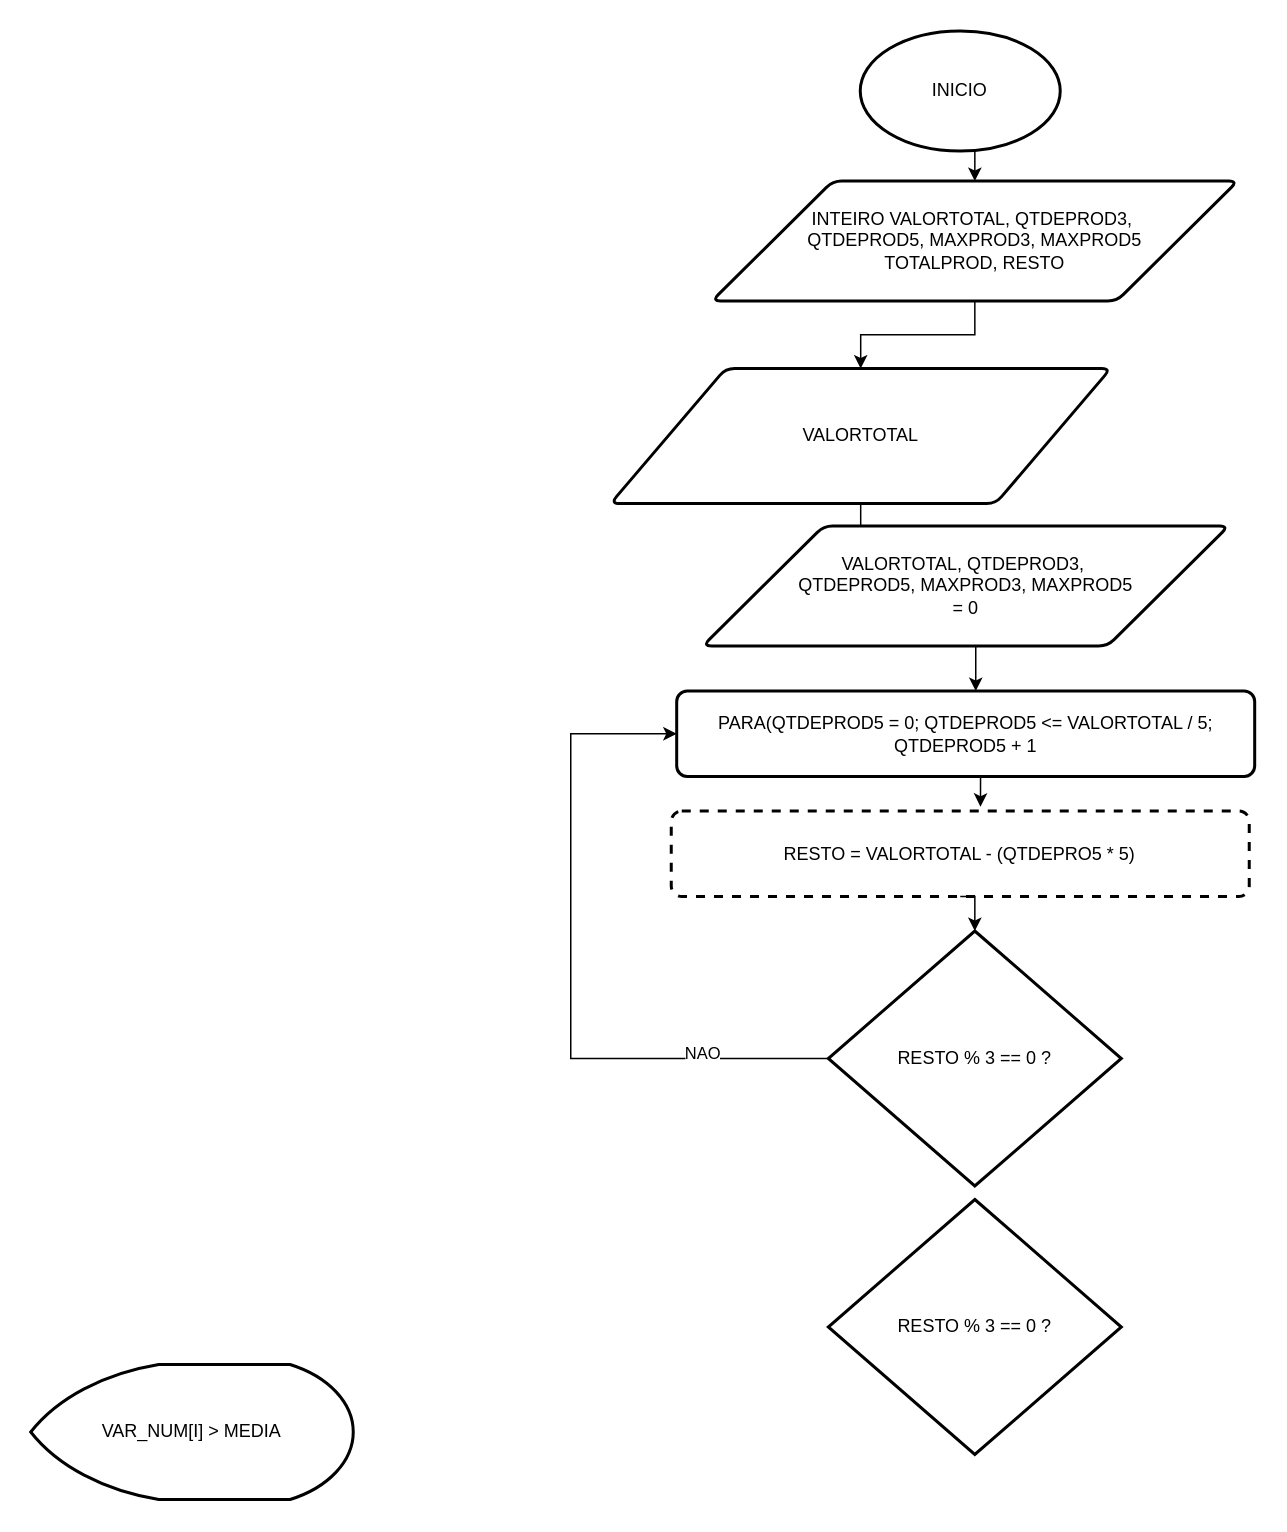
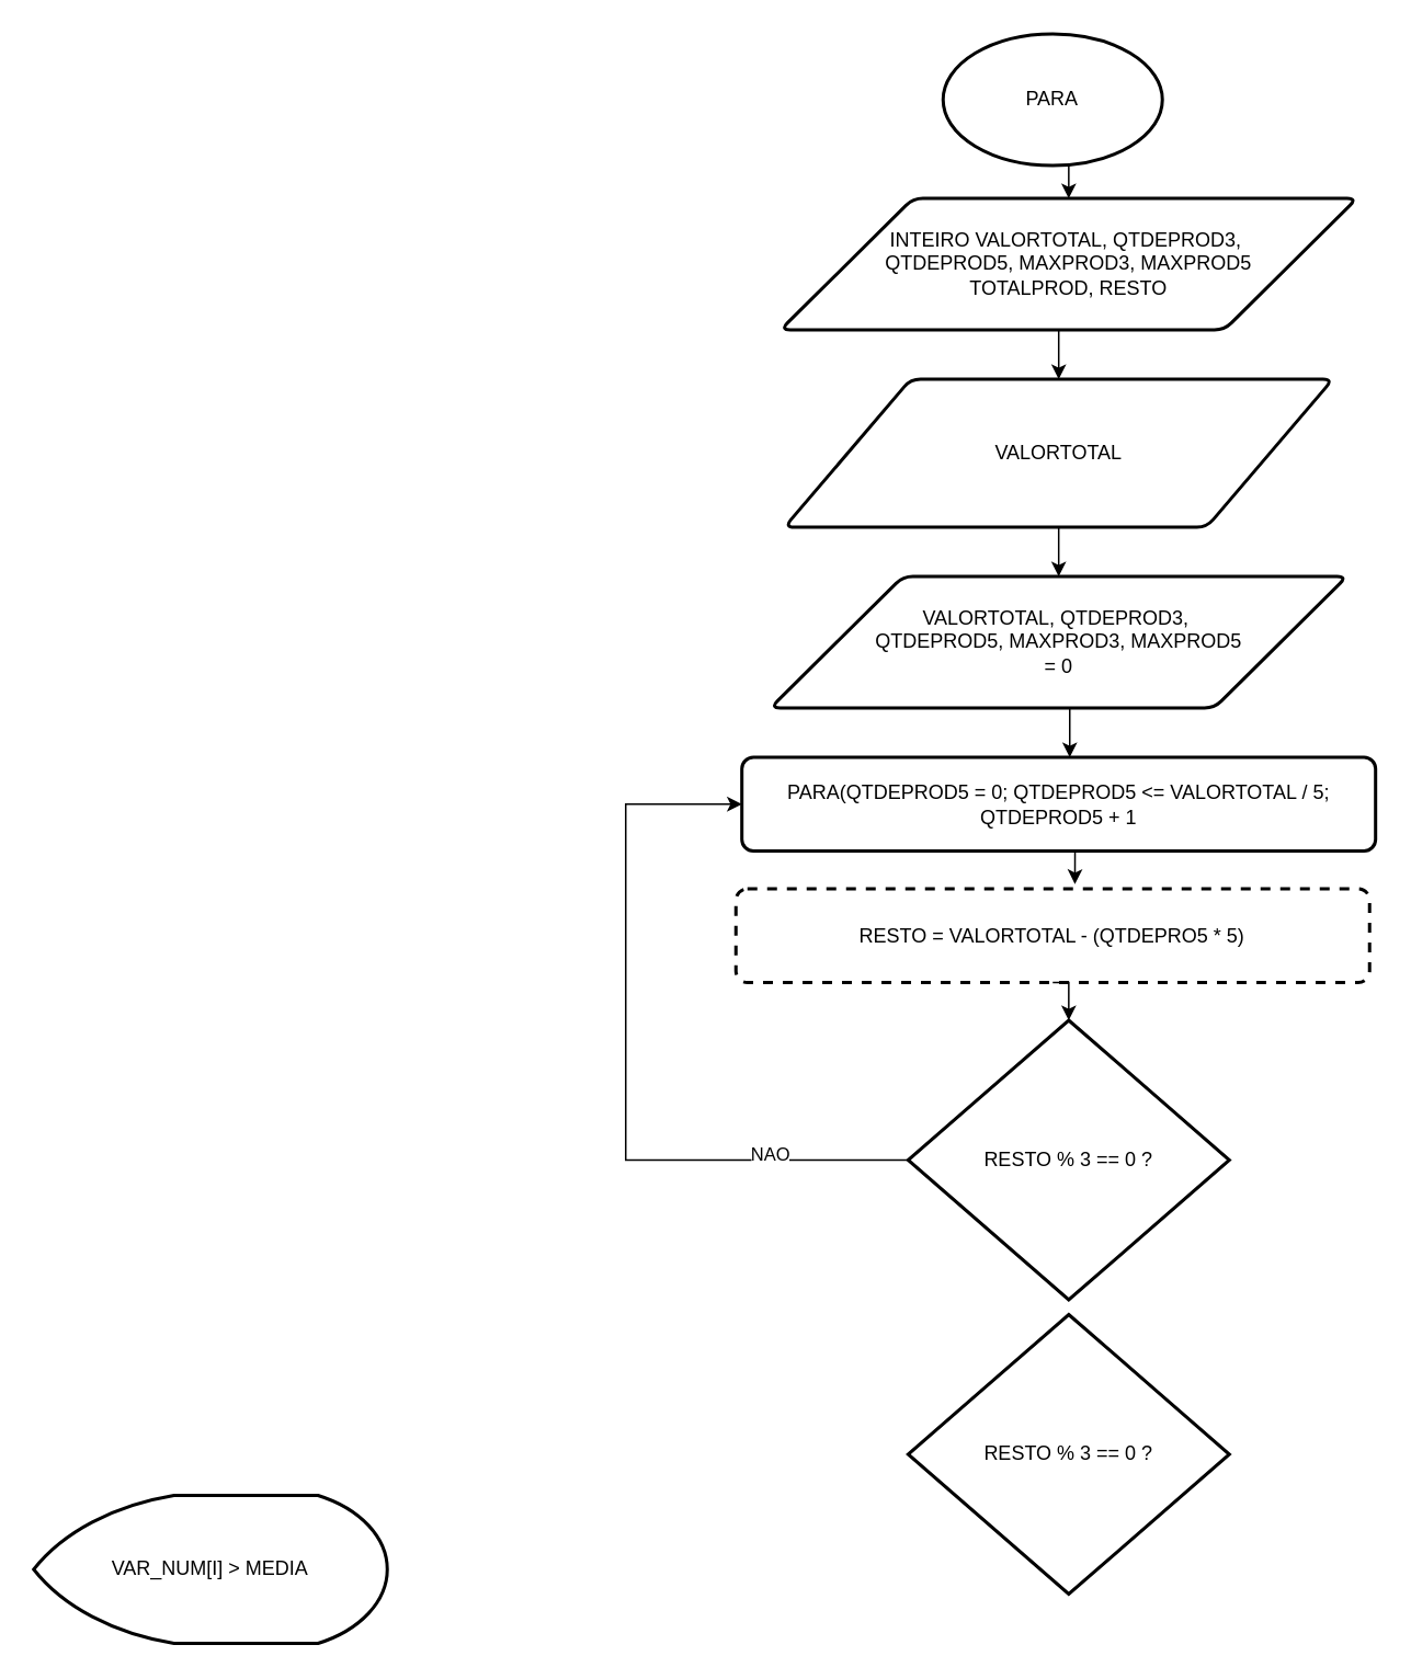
  <mxCell id="0" />
  <mxCell id="1" parent="0" />
  <mxCell id="2" style="edgeStyle=orthogonalEdgeStyle;rounded=0;orthogonalLoop=1;jettySize=auto;html=1;exitX=0.5;exitY=1;exitDx=0;exitDy=0;exitPerimeter=0;entryX=0.5;entryY=0;entryDx=0;entryDy=0;" edge="1" parent="1" source="3" target="5"><mxGeometry relative="1" as="geometry" /></mxCell>
- <mxCell id="3" value="&lt;font style=&quot;vertical-align: inherit;&quot;&gt;&lt;font style=&quot;vertical-align: inherit;&quot;&gt;INICIO&lt;/font&gt;&lt;/font&gt;" style="strokeWidth=2;html=1;shape=mxgraph.flowchart.start_1;whiteSpace=wrap;" vertex="1" parent="1"><mxGeometry x="573" y="20" width="133.33" height="80" as="geometry" /></mxCell>
+ <mxCell id="3" value="&lt;font style=&quot;vertical-align: inherit;&quot;&gt;&lt;font style=&quot;vertical-align: inherit;&quot;&gt;PARA&lt;/font&gt;&lt;/font&gt;" style="strokeWidth=2;html=1;shape=mxgraph.flowchart.start_1;whiteSpace=wrap;" vertex="1" parent="1"><mxGeometry x="573" y="20" width="133.33" height="80" as="geometry" /></mxCell>
  <mxCell id="4" style="edgeStyle=orthogonalEdgeStyle;rounded=0;orthogonalLoop=1;jettySize=auto;html=1;exitX=0.5;exitY=1;exitDx=0;exitDy=0;entryX=0.5;entryY=0;entryDx=0;entryDy=0;" edge="1" parent="1" source="5" target="7"><mxGeometry relative="1" as="geometry" /></mxCell>
  <mxCell id="5" value="&lt;font style=&quot;vertical-align: inherit;&quot;&gt;&lt;font style=&quot;vertical-align: inherit;&quot;&gt;&lt;font style=&quot;vertical-align: inherit;&quot;&gt;&lt;font style=&quot;vertical-align: inherit;&quot;&gt;&lt;font style=&quot;vertical-align: inherit;&quot;&gt;&lt;font style=&quot;vertical-align: inherit;&quot;&gt;&lt;font style=&quot;vertical-align: inherit;&quot;&gt;&lt;font style=&quot;vertical-align: inherit;&quot;&gt;&lt;font style=&quot;vertical-align: inherit;&quot;&gt;&lt;font style=&quot;vertical-align: inherit;&quot;&gt;INTEIRO VALORTOTAL, QTDEPROD3,&amp;nbsp;&lt;/font&gt;&lt;/font&gt;&lt;/font&gt;&lt;/font&gt;&lt;/font&gt;&lt;/font&gt;&lt;/font&gt;&lt;/font&gt;&lt;/font&gt;&lt;/font&gt;&lt;div&gt;&lt;font style=&quot;vertical-align: inherit;&quot;&gt;&lt;font style=&quot;vertical-align: inherit;&quot;&gt;&lt;font style=&quot;vertical-align: inherit;&quot;&gt;&lt;font style=&quot;vertical-align: inherit;&quot;&gt;&lt;font style=&quot;vertical-align: inherit;&quot;&gt;&lt;font style=&quot;vertical-align: inherit;&quot;&gt;&lt;font style=&quot;vertical-align: inherit;&quot;&gt;&lt;font style=&quot;vertical-align: inherit;&quot;&gt;&lt;font style=&quot;vertical-align: inherit;&quot;&gt;&lt;font style=&quot;vertical-align: inherit;&quot;&gt;&lt;font style=&quot;vertical-align: inherit;&quot;&gt;&lt;font style=&quot;vertical-align: inherit;&quot;&gt;QTDEPROD5, MAXPROD3, MAXPROD5&lt;/font&gt;&lt;/font&gt;&lt;/font&gt;&lt;/font&gt;&lt;/font&gt;&lt;/font&gt;&lt;/font&gt;&lt;/font&gt;&lt;/font&gt;&lt;/font&gt;&lt;/font&gt;&lt;/font&gt;&lt;/div&gt;&lt;div&gt;&lt;font style=&quot;vertical-align: inherit;&quot;&gt;&lt;font style=&quot;vertical-align: inherit;&quot;&gt;&lt;font style=&quot;vertical-align: inherit;&quot;&gt;&lt;font style=&quot;vertical-align: inherit;&quot;&gt;&lt;font style=&quot;vertical-align: inherit;&quot;&gt;&lt;font style=&quot;vertical-align: inherit;&quot;&gt;TOTALPROD, RESTO&lt;/font&gt;&lt;/font&gt;&lt;/font&gt;&lt;/font&gt;&lt;/font&gt;&lt;/font&gt;&lt;/div&gt;" style="shape=parallelogram;html=1;strokeWidth=2;perimeter=parallelogramPerimeter;whiteSpace=wrap;rounded=1;arcSize=12;size=0.23;" vertex="1" parent="1"><mxGeometry x="474.09" y="120" width="350.58" height="80" as="geometry" /></mxCell>
  <mxCell id="6" style="edgeStyle=orthogonalEdgeStyle;rounded=0;orthogonalLoop=1;jettySize=auto;html=1;exitX=0.5;exitY=1;exitDx=0;exitDy=0;entryX=0.5;entryY=0;entryDx=0;entryDy=0;" edge="1" parent="1" source="7" target="14"><mxGeometry relative="1" as="geometry" /></mxCell>
- <mxCell id="7" value="&lt;font style=&quot;vertical-align: inherit;&quot;&gt;&lt;font style=&quot;vertical-align: inherit;&quot;&gt;VALORTOTAL&lt;/font&gt;&lt;/font&gt;" style="shape=parallelogram;html=1;strokeWidth=2;perimeter=parallelogramPerimeter;whiteSpace=wrap;rounded=1;arcSize=12;size=0.23;" vertex="1" parent="1"><mxGeometry x="406.59" y="245" width="333.41" height="90" as="geometry" /></mxCell>
+ <mxCell id="7" value="&lt;font style=&quot;vertical-align: inherit;&quot;&gt;&lt;font style=&quot;vertical-align: inherit;&quot;&gt;VALORTOTAL&lt;/font&gt;&lt;/font&gt;" style="shape=parallelogram;html=1;strokeWidth=2;perimeter=parallelogramPerimeter;whiteSpace=wrap;rounded=1;arcSize=12;size=0.23;" vertex="1" parent="1"><mxGeometry x="476.59" y="230" width="333.41" height="90" as="geometry" /></mxCell>
  <mxCell id="8" value="&lt;font style=&quot;vertical-align: inherit;&quot;&gt;&lt;font style=&quot;vertical-align: inherit;&quot;&gt;&lt;font style=&quot;vertical-align: inherit;&quot;&gt;&lt;font style=&quot;vertical-align: inherit;&quot;&gt;&lt;font style=&quot;vertical-align: inherit;&quot;&gt;&lt;font style=&quot;vertical-align: inherit;&quot;&gt;PARA(QTDEPROD5 = 0; QTDEPROD5 &amp;lt;= VALORTOTAL / 5; QTDEPROD5 + 1&lt;/font&gt;&lt;/font&gt;&lt;/font&gt;&lt;/font&gt;&lt;/font&gt;&lt;/font&gt;" style="rounded=1;whiteSpace=wrap;html=1;absoluteArcSize=1;arcSize=14;strokeWidth=2;" vertex="1" parent="1"><mxGeometry x="450.63" y="460" width="385.33" height="57" as="geometry" /></mxCell>
  <mxCell id="9" style="edgeStyle=orthogonalEdgeStyle;rounded=0;orthogonalLoop=1;jettySize=auto;html=1;exitX=0;exitY=0.5;exitDx=0;exitDy=0;exitPerimeter=0;entryX=0;entryY=0.5;entryDx=0;entryDy=0;" edge="1" parent="1" source="11" target="8"><mxGeometry relative="1" as="geometry"><Array as="points"><mxPoint x="380" y="705" /><mxPoint x="380" y="488" /></Array></mxGeometry></mxCell>
  <mxCell id="10" value="&lt;font style=&quot;vertical-align: inherit;&quot;&gt;&lt;font style=&quot;vertical-align: inherit;&quot;&gt;NAO&lt;/font&gt;&lt;/font&gt;" style="edgeLabel;html=1;align=center;verticalAlign=middle;resizable=0;points=[];" vertex="1" connectable="0" parent="9"><mxGeometry x="-0.632" y="-4" relative="1" as="geometry"><mxPoint as="offset" /></mxGeometry></mxCell>
  <mxCell id="11" value="&lt;font style=&quot;vertical-align: inherit;&quot;&gt;&lt;font style=&quot;vertical-align: inherit;&quot;&gt;&lt;font style=&quot;vertical-align: inherit;&quot;&gt;&lt;font style=&quot;vertical-align: inherit;&quot;&gt;&lt;font style=&quot;vertical-align: inherit;&quot;&gt;&lt;font style=&quot;vertical-align: inherit;&quot;&gt;&lt;font style=&quot;vertical-align: inherit;&quot;&gt;&lt;font style=&quot;vertical-align: inherit;&quot;&gt;RESTO % 3 == 0 ?&lt;/font&gt;&lt;/font&gt;&lt;/font&gt;&lt;/font&gt;&lt;/font&gt;&lt;/font&gt;&lt;/font&gt;&lt;/font&gt;" style="strokeWidth=2;html=1;shape=mxgraph.flowchart.decision;whiteSpace=wrap;" vertex="1" parent="1"><mxGeometry x="551.72" y="620" width="195.33" height="170" as="geometry" /></mxCell>
  <mxCell id="12" value="&lt;font style=&quot;vertical-align: inherit;&quot;&gt;&lt;font style=&quot;vertical-align: inherit;&quot;&gt;&lt;font style=&quot;vertical-align: inherit;&quot;&gt;&lt;font style=&quot;vertical-align: inherit;&quot;&gt;VAR_NUM[I] &amp;gt; MEDIA&lt;/font&gt;&lt;/font&gt;&lt;/font&gt;&lt;/font&gt;" style="strokeWidth=2;html=1;shape=mxgraph.flowchart.display;whiteSpace=wrap;" vertex="1" parent="1"><mxGeometry x="20" y="909" width="215" height="90" as="geometry" /></mxCell>
  <mxCell id="13" style="edgeStyle=orthogonalEdgeStyle;rounded=0;orthogonalLoop=1;jettySize=auto;html=1;exitX=0.5;exitY=1;exitDx=0;exitDy=0;" edge="1" parent="1" source="14"><mxGeometry relative="1" as="geometry"><mxPoint x="650" y="460" as="targetPoint" /></mxGeometry></mxCell>
  <mxCell id="14" value="&lt;font style=&quot;vertical-align: inherit;&quot;&gt;&lt;font style=&quot;vertical-align: inherit;&quot;&gt;&lt;font style=&quot;vertical-align: inherit;&quot;&gt;&lt;font style=&quot;vertical-align: inherit;&quot;&gt;&lt;font style=&quot;vertical-align: inherit;&quot;&gt;&lt;font style=&quot;vertical-align: inherit;&quot;&gt;&lt;font style=&quot;vertical-align: inherit;&quot;&gt;&lt;font style=&quot;vertical-align: inherit;&quot;&gt;VALORTOTAL, QTDEPROD3,&amp;nbsp;&lt;/font&gt;&lt;/font&gt;&lt;/font&gt;&lt;/font&gt;&lt;/font&gt;&lt;/font&gt;&lt;/font&gt;&lt;/font&gt;&lt;div&gt;&lt;font style=&quot;vertical-align: inherit;&quot;&gt;&lt;font style=&quot;vertical-align: inherit;&quot;&gt;&lt;font style=&quot;vertical-align: inherit;&quot;&gt;&lt;font style=&quot;vertical-align: inherit;&quot;&gt;&lt;font style=&quot;vertical-align: inherit;&quot;&gt;&lt;font style=&quot;vertical-align: inherit;&quot;&gt;&lt;font style=&quot;vertical-align: inherit;&quot;&gt;&lt;font style=&quot;vertical-align: inherit;&quot;&gt;&lt;font style=&quot;vertical-align: inherit;&quot;&gt;&lt;font style=&quot;vertical-align: inherit;&quot;&gt;QTDEPROD5, MAXPROD3, MAXPROD5&lt;/font&gt;&lt;/font&gt;&lt;/font&gt;&lt;/font&gt;&lt;/font&gt;&lt;/font&gt;&lt;/font&gt;&lt;/font&gt;&lt;/font&gt;&lt;/font&gt;&lt;/div&gt;&lt;div&gt;&lt;font style=&quot;vertical-align: inherit;&quot;&gt;&lt;font style=&quot;vertical-align: inherit;&quot;&gt;&lt;font style=&quot;vertical-align: inherit;&quot;&gt;&lt;font style=&quot;vertical-align: inherit;&quot;&gt;= 0&lt;/font&gt;&lt;/font&gt;&lt;/font&gt;&lt;/font&gt;&lt;/div&gt;" style="shape=parallelogram;html=1;strokeWidth=2;perimeter=parallelogramPerimeter;whiteSpace=wrap;rounded=1;arcSize=12;size=0.23;" vertex="1" parent="1"><mxGeometry x="468" y="350" width="350.58" height="80" as="geometry" /></mxCell>
  <mxCell id="15" value="&lt;font style=&quot;vertical-align: inherit;&quot;&gt;&lt;font style=&quot;vertical-align: inherit;&quot;&gt;RESTO = VALORTOTAL - (QTDEPRO5 * 5)&lt;/font&gt;&lt;/font&gt;" style="rounded=1;whiteSpace=wrap;html=1;absoluteArcSize=1;arcSize=14;strokeWidth=2;dashed=1;" vertex="1" parent="1"><mxGeometry x="447" y="540" width="385.33" height="57" as="geometry" /></mxCell>
  <mxCell id="16" style="edgeStyle=orthogonalEdgeStyle;rounded=0;orthogonalLoop=1;jettySize=auto;html=1;exitX=0.5;exitY=1;exitDx=0;exitDy=0;entryX=0.535;entryY=-0.05;entryDx=0;entryDy=0;entryPerimeter=0;" edge="1" parent="1" source="8" target="15"><mxGeometry relative="1" as="geometry" /></mxCell>
  <mxCell id="17" style="edgeStyle=orthogonalEdgeStyle;rounded=0;orthogonalLoop=1;jettySize=auto;html=1;exitX=0.5;exitY=1;exitDx=0;exitDy=0;entryX=0.5;entryY=0;entryDx=0;entryDy=0;entryPerimeter=0;" edge="1" parent="1" source="15" target="11"><mxGeometry relative="1" as="geometry" /></mxCell>
  <mxCell id="18" value="&lt;font style=&quot;vertical-align: inherit;&quot;&gt;&lt;font style=&quot;vertical-align: inherit;&quot;&gt;&lt;font style=&quot;vertical-align: inherit;&quot;&gt;&lt;font style=&quot;vertical-align: inherit;&quot;&gt;&lt;font style=&quot;vertical-align: inherit;&quot;&gt;&lt;font style=&quot;vertical-align: inherit;&quot;&gt;&lt;font style=&quot;vertical-align: inherit;&quot;&gt;&lt;font style=&quot;vertical-align: inherit;&quot;&gt;RESTO % 3 == 0 ?&lt;/font&gt;&lt;/font&gt;&lt;/font&gt;&lt;/font&gt;&lt;/font&gt;&lt;/font&gt;&lt;/font&gt;&lt;/font&gt;" style="strokeWidth=2;html=1;shape=mxgraph.flowchart.decision;whiteSpace=wrap;" vertex="1" parent="1"><mxGeometry x="551.72" y="799" width="195.33" height="170" as="geometry" /></mxCell>
